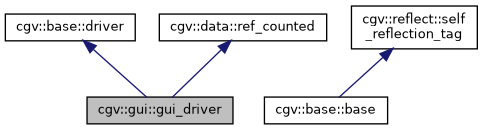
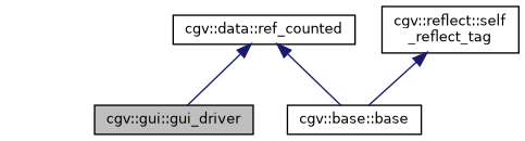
  digraph {
    node [color=black fontname=Helvetica fontsize=10 shape=record]
    edge [color=midnightblue dir=back fontname=Helvetica fontsize=10 labelfontname=Helvetica labelfontsize=10 style=solid]
    n1 [fillcolor=grey75 fontcolor=black height=0.2 label="cgv::gui::gui_driver" style=filled width=0.4]
    n2 [height=0.2 label="cgv::base::base" width=0.4]
    n3 [height=0.2 label="cgv::data::ref_counted" width=0.4]
-   n4 [height=0.2 label="cgv::reflect::self\l_reflection_tag" width=0.4]
-   n5 [height=0.2 label="cgv::base::driver" width=0.4]
+   n4 [height=0.2 label="cgv::reflect::self\l_reflect_tag" width=0.4]
    n3 -> n1
+   n3 -> n2
    n4 -> n2
-   n5 -> n1
  }
